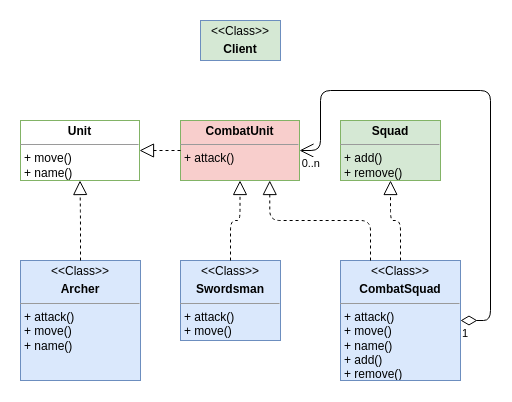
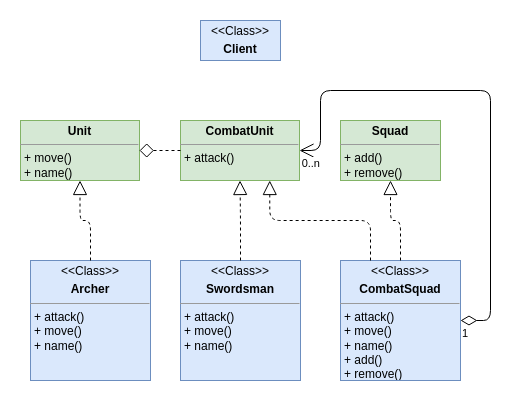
  <mxCell id="0" />
  <mxCell id="1" parent="0" />
- <mxCell id="2" value="&lt;p style=&quot;margin: 0px ; margin-top: 4px ; text-align: center&quot;&gt;&amp;lt;&amp;lt;Class&amp;gt;&amp;gt;&lt;/p&gt;&lt;p style=&quot;margin: 0px ; margin-top: 4px ; text-align: center&quot;&gt;&lt;b&gt;Client&lt;/b&gt;&lt;/p&gt;" style="verticalAlign=top;align=left;overflow=fill;fontSize=12;fontFamily=Helvetica;html=1;fillColor=#d5e8d4;strokeColor=#6c8ebf;" parent="1" vertex="1"><mxGeometry x="200" y="20" width="80" height="40" as="geometry" /></mxCell>
- <mxCell id="3" value="&lt;p style=&quot;margin: 0px ; margin-top: 4px ; text-align: center&quot;&gt;&amp;lt;&amp;lt;Class&amp;gt;&amp;gt;&lt;/p&gt;&lt;p style=&quot;margin: 0px ; margin-top: 4px ; text-align: center&quot;&gt;&lt;b&gt;Archer&lt;/b&gt;&lt;/p&gt;&lt;hr size=&quot;1&quot;&gt;&lt;p style=&quot;margin: 0px ; margin-left: 4px&quot;&gt;+ attack()&lt;br&gt;&lt;/p&gt;&lt;p style=&quot;margin: 0px ; margin-left: 4px&quot;&gt;+ move()&lt;/p&gt;&lt;p style=&quot;margin: 0px ; margin-left: 4px&quot;&gt;+ name()&lt;/p&gt;" style="verticalAlign=top;align=left;overflow=fill;fontSize=12;fontFamily=Helvetica;html=1;fillColor=#dae8fc;strokeColor=#6c8ebf;" parent="1" vertex="1"><mxGeometry x="20" y="260" width="120" height="120" as="geometry" /></mxCell>
+ <mxCell id="2" value="&lt;p style=&quot;margin: 0px ; margin-top: 4px ; text-align: center&quot;&gt;&amp;lt;&amp;lt;Class&amp;gt;&amp;gt;&lt;/p&gt;&lt;p style=&quot;margin: 0px ; margin-top: 4px ; text-align: center&quot;&gt;&lt;b&gt;Client&lt;/b&gt;&lt;/p&gt;" style="verticalAlign=top;align=left;overflow=fill;fontSize=12;fontFamily=Helvetica;html=1;fillColor=#dae8fc;strokeColor=#6c8ebf;" parent="1" vertex="1"><mxGeometry x="200" y="20" width="80" height="40" as="geometry" /></mxCell>
+ <mxCell id="3" value="&lt;p style=&quot;margin: 0px ; margin-top: 4px ; text-align: center&quot;&gt;&amp;lt;&amp;lt;Class&amp;gt;&amp;gt;&lt;/p&gt;&lt;p style=&quot;margin: 0px ; margin-top: 4px ; text-align: center&quot;&gt;&lt;b&gt;Archer&lt;/b&gt;&lt;/p&gt;&lt;hr size=&quot;1&quot;&gt;&lt;p style=&quot;margin: 0px ; margin-left: 4px&quot;&gt;+ attack()&lt;br&gt;&lt;/p&gt;&lt;p style=&quot;margin: 0px ; margin-left: 4px&quot;&gt;+ move()&lt;/p&gt;&lt;p style=&quot;margin: 0px ; margin-left: 4px&quot;&gt;+ name()&lt;/p&gt;" style="verticalAlign=top;align=left;overflow=fill;fontSize=12;fontFamily=Helvetica;html=1;fillColor=#dae8fc;strokeColor=#6c8ebf;" parent="1" vertex="1"><mxGeometry x="30" y="260" width="120" height="120" as="geometry" /></mxCell>
  <mxCell id="4" value="" style="endArrow=block;dashed=1;endFill=0;endSize=12;html=1;exitX=0.5;exitY=0;exitDx=0;exitDy=0;edgeStyle=orthogonalEdgeStyle;" parent="1" source="3" target="6" edge="1"><mxGeometry width="160" relative="1" as="geometry"><mxPoint x="112" y="765" as="sourcePoint" /><mxPoint x="95" y="250" as="targetPoint" /></mxGeometry></mxCell>
- <mxCell id="5" value="&lt;p style=&quot;margin: 0px ; margin-top: 4px ; text-align: center&quot;&gt;&lt;b&gt;CombatUnit&lt;/b&gt;&lt;/p&gt;&lt;hr size=&quot;1&quot;&gt;&lt;p style=&quot;margin: 0px ; margin-left: 4px&quot;&gt;+ attack()&lt;/p&gt;" style="verticalAlign=top;align=left;overflow=fill;fontSize=12;fontFamily=Helvetica;html=1;fillColor=#f8cecc;strokeColor=#82b366;" parent="1" vertex="1"><mxGeometry x="180" y="120" width="119" height="60" as="geometry" /></mxCell>
- <mxCell id="6" value="&lt;p style=&quot;margin: 0px ; margin-top: 4px ; text-align: center&quot;&gt;&lt;b&gt;Unit&lt;/b&gt;&lt;/p&gt;&lt;hr size=&quot;1&quot;&gt;&lt;p style=&quot;margin: 0px ; margin-left: 4px&quot;&gt;+ move()&lt;/p&gt;&lt;p style=&quot;margin: 0px ; margin-left: 4px&quot;&gt;+ name()&lt;/p&gt;" style="verticalAlign=top;align=left;overflow=fill;fontSize=12;fontFamily=Helvetica;html=1;fillColor=#ffffff;strokeColor=#82b366;" parent="1" vertex="1"><mxGeometry x="20" y="120" width="119" height="60" as="geometry" /></mxCell>
+ <mxCell id="5" value="&lt;p style=&quot;margin: 0px ; margin-top: 4px ; text-align: center&quot;&gt;&lt;b&gt;CombatUnit&lt;/b&gt;&lt;/p&gt;&lt;hr size=&quot;1&quot;&gt;&lt;p style=&quot;margin: 0px ; margin-left: 4px&quot;&gt;+ attack()&lt;/p&gt;" style="verticalAlign=top;align=left;overflow=fill;fontSize=12;fontFamily=Helvetica;html=1;fillColor=#d5e8d4;strokeColor=#82b366;" parent="1" vertex="1"><mxGeometry x="180" y="120" width="119" height="60" as="geometry" /></mxCell>
+ <mxCell id="6" value="&lt;p style=&quot;margin: 0px ; margin-top: 4px ; text-align: center&quot;&gt;&lt;b&gt;Unit&lt;/b&gt;&lt;/p&gt;&lt;hr size=&quot;1&quot;&gt;&lt;p style=&quot;margin: 0px ; margin-left: 4px&quot;&gt;+ move()&lt;/p&gt;&lt;p style=&quot;margin: 0px ; margin-left: 4px&quot;&gt;+ name()&lt;/p&gt;" style="verticalAlign=top;align=left;overflow=fill;fontSize=12;fontFamily=Helvetica;html=1;fillColor=#d5e8d4;strokeColor=#82b366;" parent="1" vertex="1"><mxGeometry x="20" y="120" width="119" height="60" as="geometry" /></mxCell>
  <mxCell id="7" value="&lt;p style=&quot;margin: 0px ; margin-top: 4px ; text-align: center&quot;&gt;&amp;lt;&amp;lt;Class&amp;gt;&amp;gt;&lt;/p&gt;&lt;p style=&quot;margin: 0px ; margin-top: 4px ; text-align: center&quot;&gt;&lt;b&gt;CombatSquad&lt;/b&gt;&lt;/p&gt;&lt;hr size=&quot;1&quot;&gt;&lt;p style=&quot;margin: 0px ; margin-left: 4px&quot;&gt;+ attack()&lt;/p&gt;&lt;p style=&quot;margin: 0px ; margin-left: 4px&quot;&gt;+ move()&lt;/p&gt;&lt;p style=&quot;margin: 0px ; margin-left: 4px&quot;&gt;+ name()&lt;/p&gt;&lt;p style=&quot;margin: 0px ; margin-left: 4px&quot;&gt;+ add()&lt;/p&gt;&lt;p style=&quot;margin: 0px ; margin-left: 4px&quot;&gt;+ remove()&lt;/p&gt;" style="verticalAlign=top;align=left;overflow=fill;fontSize=12;fontFamily=Helvetica;html=1;fillColor=#dae8fc;strokeColor=#6c8ebf;" parent="1" vertex="1"><mxGeometry x="340" y="260" width="120" height="120" as="geometry" /></mxCell>
  <mxCell id="8" value="" style="endArrow=block;dashed=1;endFill=0;endSize=12;html=1;exitX=0.25;exitY=0;exitDx=0;exitDy=0;entryX=0.75;entryY=1;entryDx=0;entryDy=0;edgeStyle=orthogonalEdgeStyle;" parent="1" source="7" target="5" edge="1"><mxGeometry width="160" relative="1" as="geometry"><mxPoint x="90" y="270" as="sourcePoint" /><mxPoint x="190.5" y="190" as="targetPoint" /></mxGeometry></mxCell>
- <mxCell id="9" value="" style="endArrow=block;dashed=1;endFill=0;endSize=12;html=1;exitX=0;exitY=0.5;exitDx=0;exitDy=0;entryX=1;entryY=0.5;entryDx=0;entryDy=0;" parent="1" source="5" target="6" edge="1"><mxGeometry width="160" relative="1" as="geometry"><mxPoint x="170" y="170" as="sourcePoint" /><mxPoint x="160" y="190" as="targetPoint" /></mxGeometry></mxCell>
- <mxCell id="10" value="&lt;p style=&quot;margin: 0px ; margin-top: 4px ; text-align: center&quot;&gt;&amp;lt;&amp;lt;Class&amp;gt;&amp;gt;&lt;/p&gt;&lt;p style=&quot;margin: 0px ; margin-top: 4px ; text-align: center&quot;&gt;&lt;b&gt;Swordsman&lt;/b&gt;&lt;/p&gt;&lt;hr size=&quot;1&quot;&gt;&lt;p style=&quot;margin: 0px 0px 0px 4px&quot;&gt;+ attack()&lt;br&gt;&lt;/p&gt;&lt;p style=&quot;margin: 0px 0px 0px 4px&quot;&gt;+ move()&lt;/p&gt;&lt;p style=&quot;margin: 0px 0px 0px 4px&quot;&gt;+ name()&lt;/p&gt;" style="verticalAlign=top;align=left;overflow=fill;fontSize=12;fontFamily=Helvetica;html=1;fillColor=#dae8fc;strokeColor=#6c8ebf;" parent="1" vertex="1"><mxGeometry x="180" y="260" width="100" height="80" as="geometry" /></mxCell>
+ <mxCell id="9" value="" style="endArrow=diamond;dashed=1;endFill=0;endSize=12;html=1;exitX=0;exitY=0.5;exitDx=0;exitDy=0;entryX=1;entryY=0.5;entryDx=0;entryDy=0;" parent="1" source="5" target="6" edge="1"><mxGeometry width="160" relative="1" as="geometry"><mxPoint x="170" y="170" as="sourcePoint" /><mxPoint x="160" y="190" as="targetPoint" /></mxGeometry></mxCell>
+ <mxCell id="10" value="&lt;p style=&quot;margin: 0px ; margin-top: 4px ; text-align: center&quot;&gt;&amp;lt;&amp;lt;Class&amp;gt;&amp;gt;&lt;/p&gt;&lt;p style=&quot;margin: 0px ; margin-top: 4px ; text-align: center&quot;&gt;&lt;b&gt;Swordsman&lt;/b&gt;&lt;/p&gt;&lt;hr size=&quot;1&quot;&gt;&lt;p style=&quot;margin: 0px 0px 0px 4px&quot;&gt;+ attack()&lt;br&gt;&lt;/p&gt;&lt;p style=&quot;margin: 0px 0px 0px 4px&quot;&gt;+ move()&lt;/p&gt;&lt;p style=&quot;margin: 0px 0px 0px 4px&quot;&gt;+ name()&lt;/p&gt;" style="verticalAlign=top;align=left;overflow=fill;fontSize=12;fontFamily=Helvetica;html=1;fillColor=#dae8fc;strokeColor=#6c8ebf;" parent="1" vertex="1"><mxGeometry x="180" y="260" width="120" height="120" as="geometry" /></mxCell>
  <mxCell id="11" value="&lt;p style=&quot;margin: 0px ; margin-top: 4px ; text-align: center&quot;&gt;&lt;b&gt;Squad&lt;/b&gt;&lt;/p&gt;&lt;hr size=&quot;1&quot;&gt;&lt;p style=&quot;margin: 0px ; margin-left: 4px&quot;&gt;+ add()&lt;/p&gt;&lt;p style=&quot;margin: 0px ; margin-left: 4px&quot;&gt;+ remove()&lt;/p&gt;" style="verticalAlign=top;align=left;overflow=fill;fontSize=12;fontFamily=Helvetica;html=1;fillColor=#d5e8d4;strokeColor=#82b366;" parent="1" vertex="1"><mxGeometry x="340" y="120" width="100" height="60" as="geometry" /></mxCell>
  <mxCell id="12" value="" style="endArrow=block;dashed=1;endFill=0;endSize=12;html=1;exitX=0.5;exitY=0;exitDx=0;exitDy=0;edgeStyle=orthogonalEdgeStyle;entryX=0.5;entryY=1;entryDx=0;entryDy=0;" parent="1" source="7" target="11" edge="1"><mxGeometry width="160" relative="1" as="geometry"><mxPoint x="410" y="270" as="sourcePoint" /><mxPoint x="500" y="220" as="targetPoint" /></mxGeometry></mxCell>
  <mxCell id="13" value="" style="endArrow=block;dashed=1;endFill=0;endSize=12;html=1;edgeStyle=orthogonalEdgeStyle;entryX=0.5;entryY=1;entryDx=0;entryDy=0;exitX=0.5;exitY=0;exitDx=0;exitDy=0;" parent="1" source="10" target="5" edge="1"><mxGeometry width="160" relative="1" as="geometry"><mxPoint x="550" y="260" as="sourcePoint" /><mxPoint x="569.47" y="170" as="targetPoint" /></mxGeometry></mxCell>
  <mxCell id="14" value="" style="endArrow=open;html=1;endSize=12;startArrow=diamondThin;startSize=14;startFill=0;edgeStyle=orthogonalEdgeStyle;exitX=1;exitY=0.5;exitDx=0;exitDy=0;entryX=1;entryY=0.5;entryDx=0;entryDy=0;" edge="1" parent="1" source="7" target="5"><mxGeometry x="0.019" y="-10" relative="1" as="geometry"><mxPoint x="240" y="200" as="sourcePoint" /><mxPoint x="440" y="70" as="targetPoint" /><Array as="points"><mxPoint x="490" y="320" /><mxPoint x="490" y="90" /><mxPoint x="320" y="90" /><mxPoint x="320" y="150" /></Array><mxPoint x="10" y="10" as="offset" /></mxGeometry></mxCell>
  <mxCell id="15" value="1" style="edgeLabel;resizable=0;html=1;align=left;verticalAlign=top;" connectable="0" vertex="1" parent="14"><mxGeometry x="-1" relative="1" as="geometry" /></mxCell>
  <mxCell id="16" value="0..n" style="edgeLabel;resizable=0;html=1;align=right;verticalAlign=top;" connectable="0" vertex="1" parent="14"><mxGeometry x="1" relative="1" as="geometry"><mxPoint x="20.8" as="offset" /></mxGeometry></mxCell>
